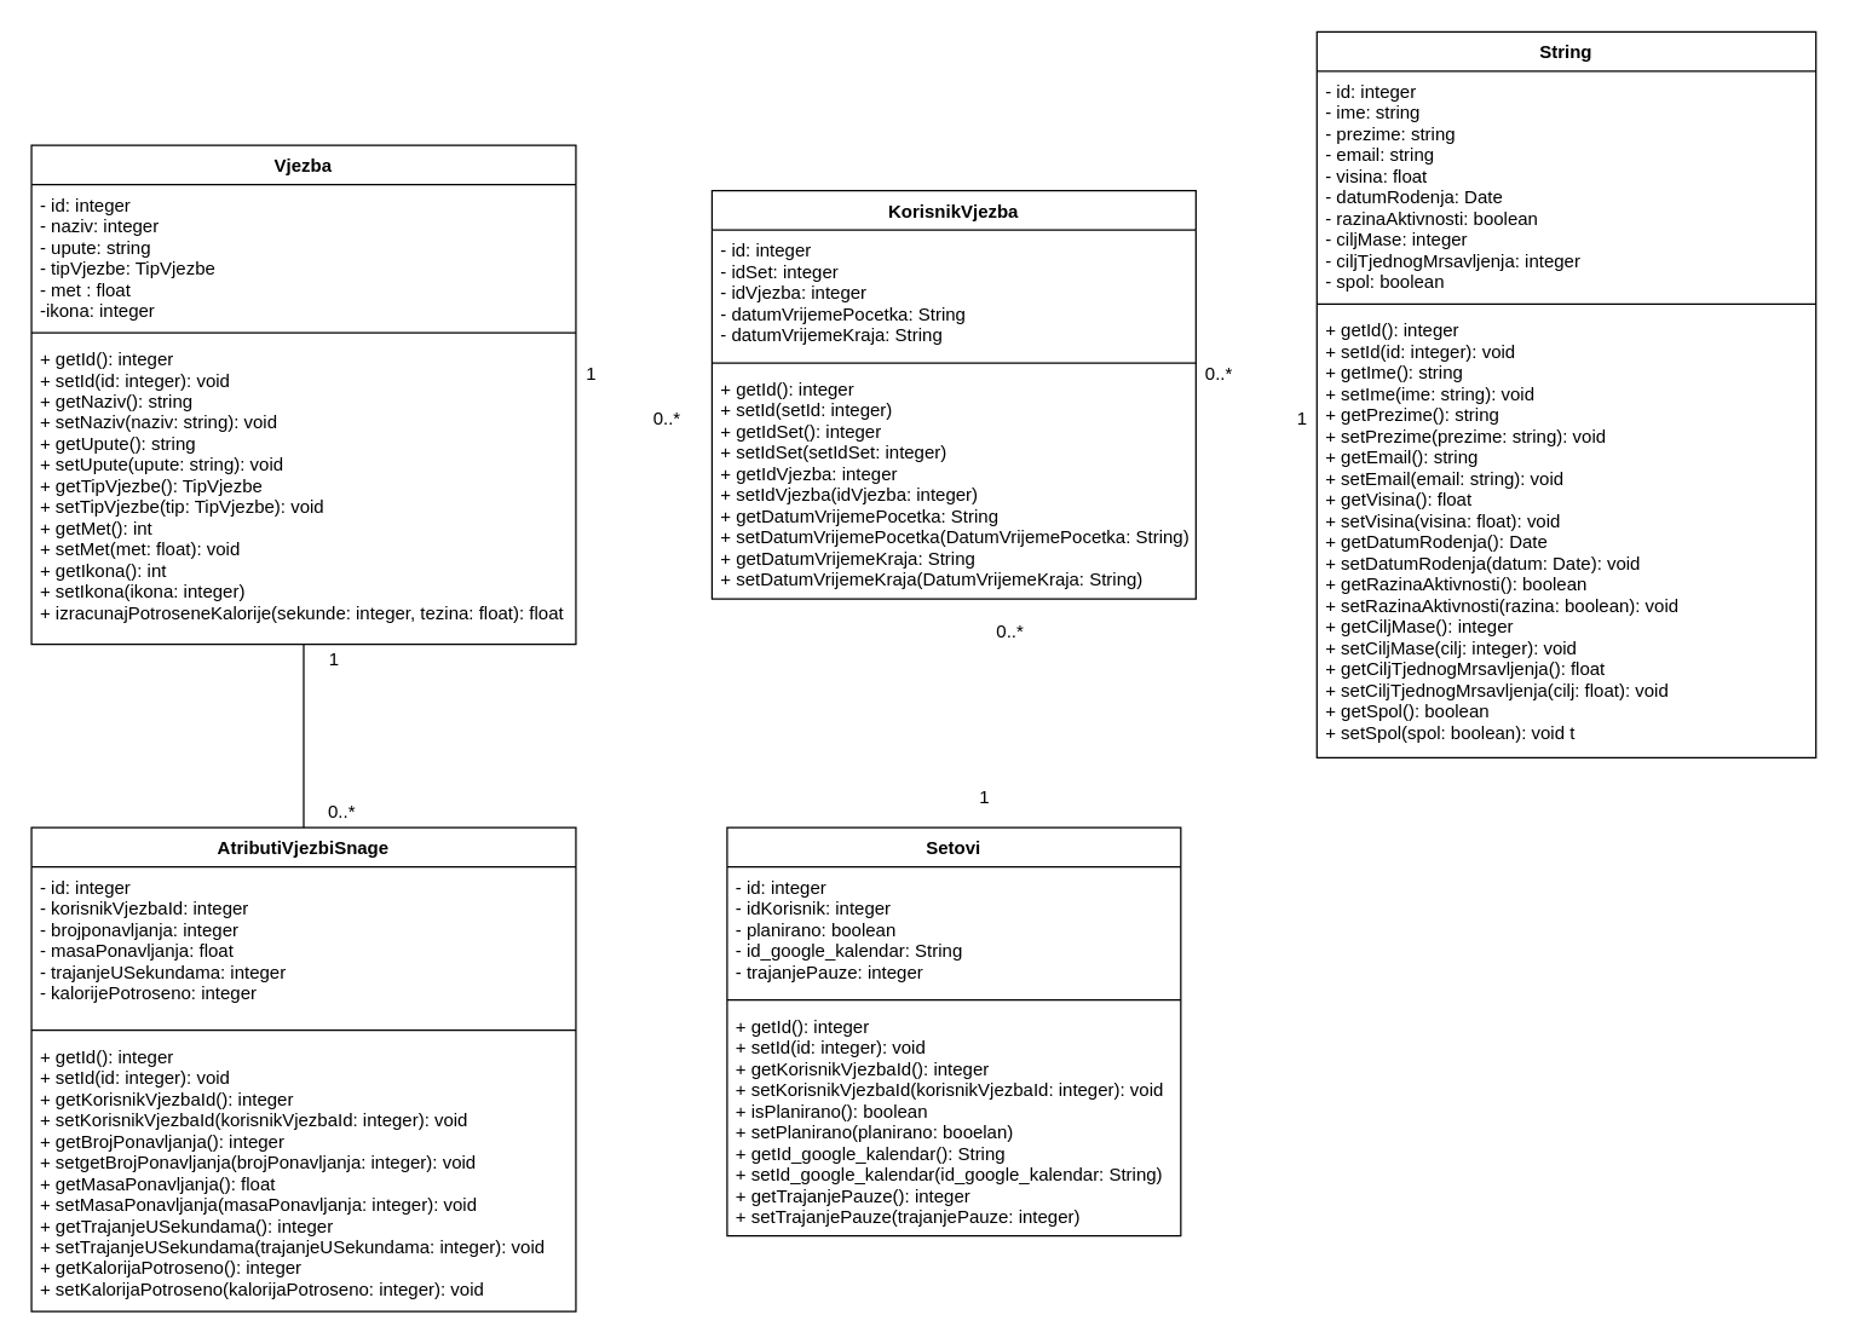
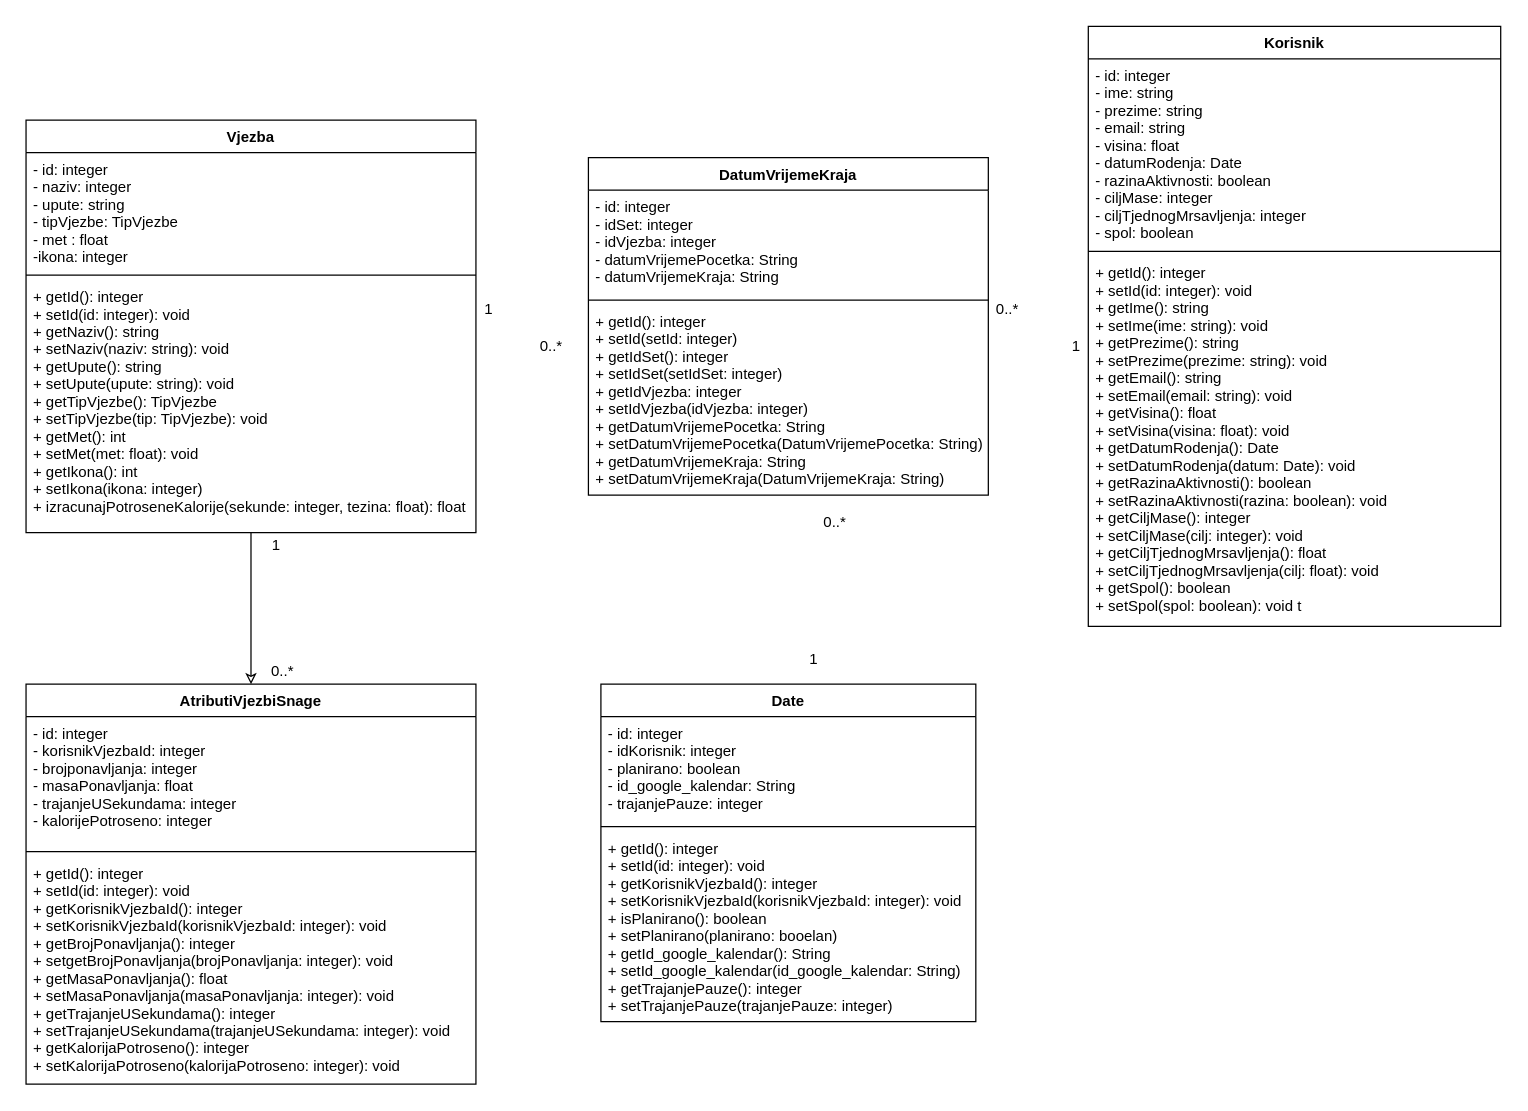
  <mxCell id="0" />
  <mxCell id="1" parent="0" />
  <mxCell id="2" value="AtributiVjezbiSnage" style="swimlane;fontStyle=1;align=center;verticalAlign=top;childLayout=stackLayout;horizontal=1;startSize=26;horizontalStack=0;resizeParent=1;resizeParentMax=0;resizeLast=0;collapsible=1;marginBottom=0;" parent="1" vertex="1"><mxGeometry x="20" y="547" width="360" height="320" as="geometry" /></mxCell>
  <mxCell id="3" value="- id: integer&#10;- korisnikVjezbaId: integer&#10;- brojponavljanja: integer&#10;- masaPonavljanja: float&#10;- trajanjeUSekundama: integer&#10;- kalorijePotroseno: integer" style="text;strokeColor=none;fillColor=none;align=left;verticalAlign=top;spacingLeft=4;spacingRight=4;overflow=hidden;rotatable=0;points=[[0,0.5],[1,0.5]];portConstraint=eastwest;" parent="2" vertex="1"><mxGeometry y="26" width="360" height="104" as="geometry" /></mxCell>
  <mxCell id="4" value="" style="line;strokeWidth=1;fillColor=none;align=left;verticalAlign=middle;spacingTop=-1;spacingLeft=3;spacingRight=3;rotatable=0;labelPosition=right;points=[];portConstraint=eastwest;" parent="2" vertex="1"><mxGeometry y="130" width="360" height="8" as="geometry" /></mxCell>
  <mxCell id="5" value="+ getId(): integer&#10;+ setId(id: integer): void&#10;+ getKorisnikVjezbaId(): integer&#10;+ setKorisnikVjezbaId(korisnikVjezbaId: integer): void&#10;+ getBrojPonavljanja(): integer&#10;+ setgetBrojPonavljanja(brojPonavljanja: integer): void&#10;+ getMasaPonavljanja(): float&#10;+ setMasaPonavljanja(masaPonavljanja: integer): void&#10;+ getTrajanjeUSekundama(): integer&#10;+ setTrajanjeUSekundama(trajanjeUSekundama: integer): void&#10;+ getKalorijaPotroseno(): integer&#10;+ setKalorijaPotroseno(kalorijaPotroseno: integer): void" style="text;strokeColor=none;fillColor=none;align=left;verticalAlign=top;spacingLeft=4;spacingRight=4;overflow=hidden;rotatable=0;points=[[0,0.5],[1,0.5]];portConstraint=eastwest;" parent="2" vertex="1"><mxGeometry y="138" width="360" height="182" as="geometry" /></mxCell>
- <mxCell id="6" value="KorisnikVjezba" style="swimlane;fontStyle=1;align=center;verticalAlign=top;childLayout=stackLayout;horizontal=1;startSize=26;horizontalStack=0;resizeParent=1;resizeParentMax=0;resizeLast=0;collapsible=1;marginBottom=0;" parent="1" vertex="1"><mxGeometry x="470" y="125.67" width="320" height="270" as="geometry" /></mxCell>
+ <mxCell id="6" value="DatumVrijemeKraja" style="swimlane;fontStyle=1;align=center;verticalAlign=top;childLayout=stackLayout;horizontal=1;startSize=26;horizontalStack=0;resizeParent=1;resizeParentMax=0;resizeLast=0;collapsible=1;marginBottom=0;" parent="1" vertex="1"><mxGeometry x="470" y="125.67" width="320" height="270" as="geometry" /></mxCell>
  <mxCell id="7" value="- id: integer&#10;- idSet: integer&#10;- idVjezba: integer&#10;- datumVrijemePocetka: String&#10;- datumVrijemeKraja: String" style="text;strokeColor=none;fillColor=none;align=left;verticalAlign=top;spacingLeft=4;spacingRight=4;overflow=hidden;rotatable=0;points=[[0,0.5],[1,0.5]];portConstraint=eastwest;" parent="6" vertex="1"><mxGeometry y="26" width="320" height="84" as="geometry" /></mxCell>
  <mxCell id="8" value="" style="line;strokeWidth=1;fillColor=none;align=left;verticalAlign=middle;spacingTop=-1;spacingLeft=3;spacingRight=3;rotatable=0;labelPosition=right;points=[];portConstraint=eastwest;" parent="6" vertex="1"><mxGeometry y="110" width="320" height="8" as="geometry" /></mxCell>
  <mxCell id="9" value="+ getId(): integer&#10;+ setId(setId: integer)&#10;+ getIdSet(): integer&#10;+ setIdSet(setIdSet: integer)&#10;+ getIdVjezba: integer&#10;+ setIdVjezba(idVjezba: integer)&#10;+ getDatumVrijemePocetka: String&#10;+ setDatumVrijemePocetka(DatumVrijemePocetka: String)&#10;+ getDatumVrijemeKraja: String&#10;+ setDatumVrijemeKraja(DatumVrijemeKraja: String)" style="text;strokeColor=none;fillColor=none;align=left;verticalAlign=top;spacingLeft=4;spacingRight=4;overflow=hidden;rotatable=0;points=[[0,0.5],[1,0.5]];portConstraint=eastwest;" parent="6" vertex="1"><mxGeometry y="118" width="320" height="152" as="geometry" /></mxCell>
- <mxCell id="10" value="Setovi" style="swimlane;fontStyle=1;align=center;verticalAlign=top;childLayout=stackLayout;horizontal=1;startSize=26;horizontalStack=0;resizeParent=1;resizeParentMax=0;resizeLast=0;collapsible=1;marginBottom=0;" parent="1" vertex="1"><mxGeometry x="480" y="547" width="300" height="270" as="geometry" /></mxCell>
+ <mxCell id="10" value="Date" style="swimlane;fontStyle=1;align=center;verticalAlign=top;childLayout=stackLayout;horizontal=1;startSize=26;horizontalStack=0;resizeParent=1;resizeParentMax=0;resizeLast=0;collapsible=1;marginBottom=0;" parent="1" vertex="1"><mxGeometry x="480" y="547" width="300" height="270" as="geometry" /></mxCell>
  <mxCell id="11" value="- id: integer&#10;- idKorisnik: integer&#10;- planirano: boolean&#10;- id_google_kalendar: String&#10;- trajanjePauze: integer" style="text;strokeColor=none;fillColor=none;align=left;verticalAlign=top;spacingLeft=4;spacingRight=4;overflow=hidden;rotatable=0;points=[[0,0.5],[1,0.5]];portConstraint=eastwest;" parent="10" vertex="1"><mxGeometry y="26" width="300" height="84" as="geometry" /></mxCell>
  <mxCell id="12" value="" style="line;strokeWidth=1;fillColor=none;align=left;verticalAlign=middle;spacingTop=-1;spacingLeft=3;spacingRight=3;rotatable=0;labelPosition=right;points=[];portConstraint=eastwest;" parent="10" vertex="1"><mxGeometry y="110" width="300" height="8" as="geometry" /></mxCell>
  <mxCell id="13" value="+ getId(): integer&#10;+ setId(id: integer): void&#10;+ getKorisnikVjezbaId(): integer&#10;+ setKorisnikVjezbaId(korisnikVjezbaId: integer): void&#10;+ isPlanirano(): boolean&#10;+ setPlanirano(planirano: booelan)&#10;+ getId_google_kalendar(): String&#10;+ setId_google_kalendar(id_google_kalendar: String)&#10;+ getTrajanjePauze(): integer&#10;+ setTrajanjePauze(trajanjePauze: integer)" style="text;strokeColor=none;fillColor=none;align=left;verticalAlign=top;spacingLeft=4;spacingRight=4;overflow=hidden;rotatable=0;points=[[0,0.5],[1,0.5]];portConstraint=eastwest;" parent="10" vertex="1"><mxGeometry y="118" width="300" height="152" as="geometry" /></mxCell>
- <mxCell id="14" style="edgeStyle=orthogonalEdgeStyle;rounded=0;orthogonalLoop=1;jettySize=auto;html=1;endArrow=none;endFill=0;" parent="1" source="15" target="2" edge="1"><mxGeometry relative="1" as="geometry" /></mxCell>
+ <mxCell id="14" style="edgeStyle=orthogonalEdgeStyle;rounded=0;orthogonalLoop=1;jettySize=auto;html=1;endArrow=classic;endFill=0;" parent="1" source="15" target="2" edge="1"><mxGeometry relative="1" as="geometry" /></mxCell>
  <mxCell id="15" value="Vjezba" style="swimlane;fontStyle=1;align=center;verticalAlign=top;childLayout=stackLayout;horizontal=1;startSize=26;horizontalStack=0;resizeParent=1;resizeParentMax=0;resizeLast=0;collapsible=1;marginBottom=0;" parent="1" vertex="1"><mxGeometry x="20" y="95.67" width="360" height="330" as="geometry" /></mxCell>
  <mxCell id="16" value="- id: integer&#10;- naziv: integer&#10;- upute: string&#10;- tipVjezbe: TipVjezbe&#10;- met : float&#10;-ikona: integer&#10;" style="text;strokeColor=none;fillColor=none;align=left;verticalAlign=top;spacingLeft=4;spacingRight=4;overflow=hidden;rotatable=0;points=[[0,0.5],[1,0.5]];portConstraint=eastwest;" parent="15" vertex="1"><mxGeometry y="26" width="360" height="94" as="geometry" /></mxCell>
  <mxCell id="17" value="" style="line;strokeWidth=1;fillColor=none;align=left;verticalAlign=middle;spacingTop=-1;spacingLeft=3;spacingRight=3;rotatable=0;labelPosition=right;points=[];portConstraint=eastwest;" parent="15" vertex="1"><mxGeometry y="120" width="360" height="8" as="geometry" /></mxCell>
  <mxCell id="18" value="+ getId(): integer&#10;+ setId(id: integer): void&#10;+ getNaziv(): string&#10;+ setNaziv(naziv: string): void&#10;+ getUpute(): string&#10;+ setUpute(upute: string): void&#10;+ getTipVjezbe(): TipVjezbe&#10;+ setTipVjezbe(tip: TipVjezbe): void&#10;+ getMet(): int&#10;+ setMet(met: float): void&#10;+ getIkona(): int&#10;+ setIkona(ikona: integer)&#10;+ izracunajPotroseneKalorije(sekunde: integer, tezina: float): float" style="text;strokeColor=none;fillColor=none;align=left;verticalAlign=top;spacingLeft=4;spacingRight=4;overflow=hidden;rotatable=0;points=[[0,0.5],[1,0.5]];portConstraint=eastwest;" parent="15" vertex="1"><mxGeometry y="128" width="360" height="202" as="geometry" /></mxCell>
- <mxCell id="19" value="String" style="swimlane;fontStyle=1;align=center;verticalAlign=top;childLayout=stackLayout;horizontal=1;startSize=26;horizontalStack=0;resizeParent=1;resizeParentMax=0;resizeLast=0;collapsible=1;marginBottom=0;" parent="1" vertex="1"><mxGeometry x="870" y="20.67" width="330" height="480" as="geometry" /></mxCell>
+ <mxCell id="19" value="Korisnik" style="swimlane;fontStyle=1;align=center;verticalAlign=top;childLayout=stackLayout;horizontal=1;startSize=26;horizontalStack=0;resizeParent=1;resizeParentMax=0;resizeLast=0;collapsible=1;marginBottom=0;" parent="1" vertex="1"><mxGeometry x="870" y="20.67" width="330" height="480" as="geometry" /></mxCell>
  <mxCell id="20" value="- id: integer&#10;- ime: string&#10;- prezime: string&#10;- email: string&#10;- visina: float&#10;- datumRodenja: Date&#10;- razinaAktivnosti: boolean&#10;- ciljMase: integer&#10;- ciljTjednogMrsavljenja: integer&#10;- spol: boolean" style="text;strokeColor=none;fillColor=none;align=left;verticalAlign=top;spacingLeft=4;spacingRight=4;overflow=hidden;rotatable=0;points=[[0,0.5],[1,0.5]];portConstraint=eastwest;" parent="19" vertex="1"><mxGeometry y="26" width="330" height="150" as="geometry" /></mxCell>
  <mxCell id="21" value="" style="line;strokeWidth=1;fillColor=none;align=left;verticalAlign=middle;spacingTop=-1;spacingLeft=3;spacingRight=3;rotatable=0;labelPosition=right;points=[];portConstraint=eastwest;" parent="19" vertex="1"><mxGeometry y="176" width="330" height="8" as="geometry" /></mxCell>
  <mxCell id="22" value="+ getId(): integer&#10;+ setId(id: integer): void&#10;+ getIme(): string&#10;+ setIme(ime: string): void&#10;+ getPrezime(): string&#10;+ setPrezime(prezime: string): void&#10;+ getEmail(): string&#10;+ setEmail(email: string): void&#10;+ getVisina(): float&#10;+ setVisina(visina: float): void&#10;+ getDatumRodenja(): Date&#10;+ setDatumRodenja(datum: Date): void&#10;+ getRazinaAktivnosti(): boolean&#10;+ setRazinaAktivnosti(razina: boolean): void&#10;+ getCiljMase(): integer&#10;+ setCiljMase(cilj: integer): void&#10;+ getCiljTjednogMrsavljenja(): float&#10;+ setCiljTjednogMrsavljenja(cilj: float): void&#10;+ getSpol(): boolean&#10;+ setSpol(spol: boolean): void t" style="text;strokeColor=none;fillColor=none;align=left;verticalAlign=top;spacingLeft=4;spacingRight=4;overflow=hidden;rotatable=0;points=[[0,0.5],[1,0.5]];portConstraint=eastwest;" parent="19" vertex="1"><mxGeometry y="184" width="330" height="296" as="geometry" /></mxCell>
  <mxCell id="23" value="0..*" style="text;html=1;align=center;verticalAlign=middle;resizable=0;points=[];autosize=1;" parent="1" vertex="1"><mxGeometry x="790" y="237" width="30" height="20" as="geometry" /></mxCell>
  <mxCell id="24" value="1" style="text;html=1;align=center;verticalAlign=middle;resizable=0;points=[];autosize=1;" parent="1" vertex="1"><mxGeometry x="850" y="267" width="20" height="20" as="geometry" /></mxCell>
  <mxCell id="25" value="1" style="text;html=1;align=center;verticalAlign=middle;resizable=0;points=[];autosize=1;" parent="1" vertex="1"><mxGeometry x="380" y="237" width="20" height="20" as="geometry" /></mxCell>
  <mxCell id="26" value="0..*" style="text;html=1;align=center;verticalAlign=middle;resizable=0;points=[];autosize=1;" parent="1" vertex="1"><mxGeometry x="425" y="267" width="30" height="20" as="geometry" /></mxCell>
  <mxCell id="27" value="1" style="text;html=1;align=center;verticalAlign=middle;resizable=0;points=[];autosize=1;" parent="1" vertex="1"><mxGeometry x="210" y="425.67" width="20" height="20" as="geometry" /></mxCell>
  <mxCell id="28" value="0..*" style="text;html=1;align=center;verticalAlign=middle;resizable=0;points=[];autosize=1;" parent="1" vertex="1"><mxGeometry x="210" y="527" width="30" height="20" as="geometry" /></mxCell>
  <mxCell id="29" value="1" style="text;html=1;align=center;verticalAlign=middle;resizable=0;points=[];autosize=1;" parent="1" vertex="1"><mxGeometry x="640" y="517" width="20" height="20" as="geometry" /></mxCell>
  <mxCell id="30" value="0..*" style="text;html=1;align=center;verticalAlign=middle;resizable=0;points=[];autosize=1;" parent="1" vertex="1"><mxGeometry x="652" y="408" width="30" height="20" as="geometry" /></mxCell>
